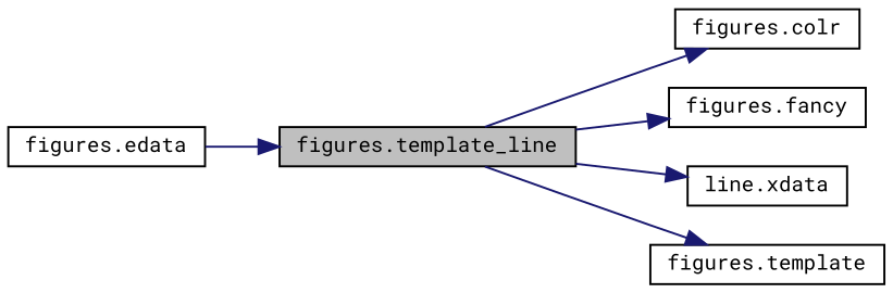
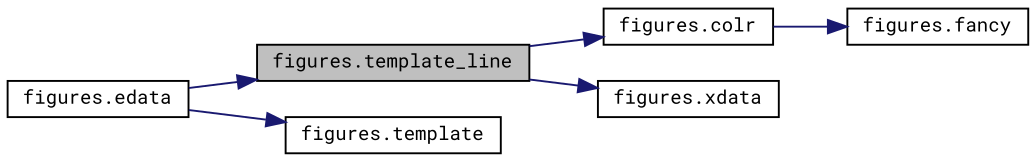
  digraph {
    fontname="Roboto Mono"
    rankdir=LR
    node [color=black fillcolor=white fontname="Roboto Mono" fontsize=10 shape=record style=filled]
    edge [color=midnightblue fontname="Roboto Mono" fontsize=10 labelfontname=Helvetica labelfontsize=10 style=solid]
    n1 [fillcolor=grey75 fontcolor=black height=0.2 label="figures.template_line" width=0.4]
    n2 [height=0.2 label="figures.colr" width=0.4]
    n3 [height=0.2 label="figures.fancy" width=0.4]
-   n4 [height=0.2 label="line.xdata" width=0.4]
+   n4 [height=0.2 label="figures.xdata" width=0.4]
    n5 [height=0.2 label="figures.template" width=0.4]
    n6 [height=0.2 label="figures.edata" width=0.4]
    n1 -> n2
-   n1 -> n3
+   n2 -> n3
    n1 -> n4
-   n1 -> n5
+   n6 -> n5
    n6 -> n1
  }
